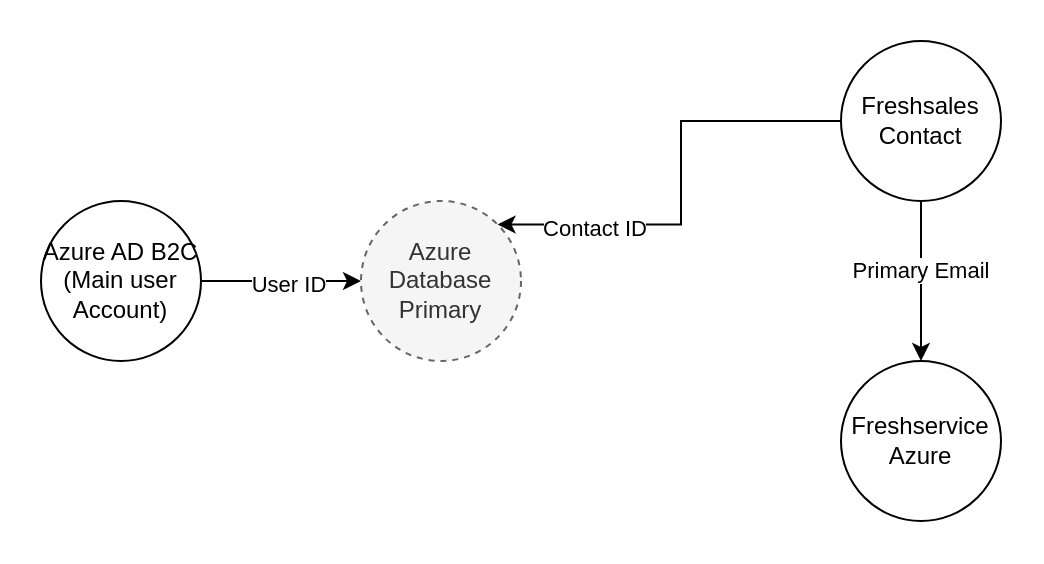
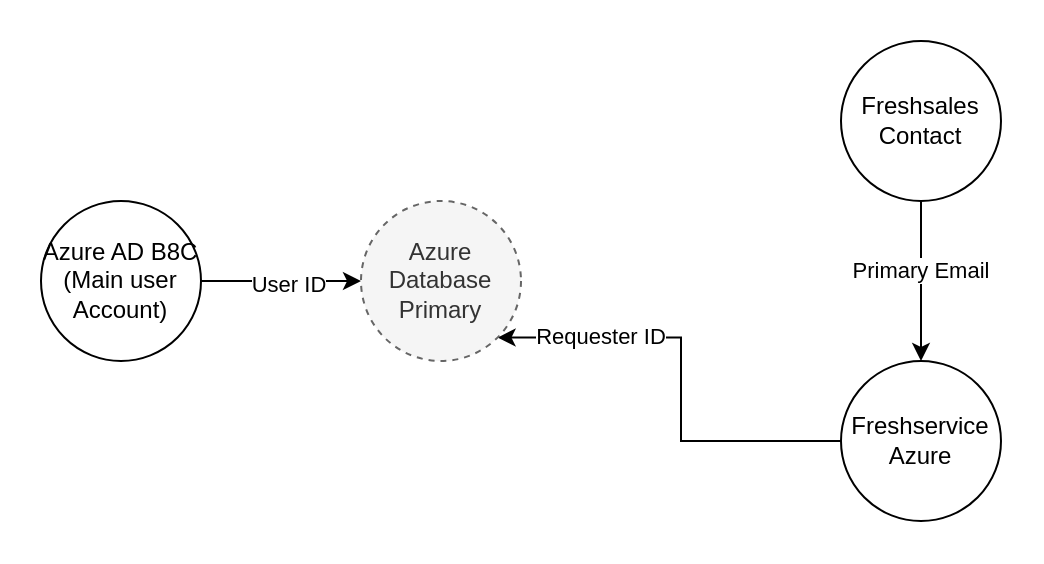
  <mxCell id="0" />
  <mxCell id="1" parent="0" />
  <mxCell id="2" style="edgeStyle=orthogonalEdgeStyle;rounded=0;orthogonalLoop=1;jettySize=auto;html=1;exitX=1;exitY=0.5;exitDx=0;exitDy=0;entryX=0;entryY=0.5;entryDx=0;entryDy=0;" edge="1" parent="1" source="4" target="13"><mxGeometry relative="1" as="geometry" /></mxCell>
  <mxCell id="3" value="User ID" style="edgeLabel;html=1;align=center;verticalAlign=middle;resizable=0;points=[];" vertex="1" connectable="0" parent="2"><mxGeometry x="0.066" y="-1" relative="1" as="geometry"><mxPoint as="offset" /></mxGeometry></mxCell>
- <mxCell id="4" value="Azure AD B2C&lt;br&gt;(Main user Account)" style="ellipse;whiteSpace=wrap;html=1;aspect=fixed;" vertex="1" parent="1"><mxGeometry y="100" width="80" height="80" as="geometry" x="20" /></mxCell>
+ <mxCell id="4" value="Azure AD B8C&lt;br&gt;(Main user Account)" style="ellipse;whiteSpace=wrap;html=1;aspect=fixed;" vertex="1" parent="1"><mxGeometry y="100" width="80" height="80" as="geometry" x="20" /></mxCell>
  <mxCell id="5" style="edgeStyle=orthogonalEdgeStyle;rounded=0;orthogonalLoop=1;jettySize=auto;html=1;exitX=0.5;exitY=1;exitDx=0;exitDy=0;entryX=0.5;entryY=0;entryDx=0;entryDy=0;" edge="1" parent="1" source="9" target="12"><mxGeometry relative="1" as="geometry" /></mxCell>
  <mxCell id="6" value="Primary Email" style="edgeLabel;html=1;align=center;verticalAlign=middle;resizable=0;points=[];" vertex="1" connectable="0" parent="5"><mxGeometry x="-0.15" y="-1" relative="1" as="geometry"><mxPoint as="offset" /></mxGeometry></mxCell>
- <mxCell id="7" style="edgeStyle=orthogonalEdgeStyle;rounded=0;orthogonalLoop=1;jettySize=auto;html=1;exitX=0;exitY=0.5;exitDx=0;exitDy=0;entryX=1;entryY=0;entryDx=0;entryDy=0;" edge="1" parent="1" source="9" target="13"><mxGeometry relative="1" as="geometry" /></mxCell>
- <mxCell id="8" value="Contact ID" style="edgeLabel;html=1;align=center;verticalAlign=middle;resizable=0;points=[];" vertex="1" connectable="0" parent="7"><mxGeometry x="0.565" y="2" relative="1" as="geometry"><mxPoint as="offset" /></mxGeometry></mxCell>
  <mxCell id="9" value="Freshsales Contact" style="ellipse;whiteSpace=wrap;html=1;aspect=fixed;" vertex="1" parent="1"><mxGeometry x="420" y="20" width="80" height="80" as="geometry" /></mxCell>
+ <mxCell id="10" style="edgeStyle=orthogonalEdgeStyle;rounded=0;orthogonalLoop=1;jettySize=auto;html=1;exitX=0;exitY=0.5;exitDx=0;exitDy=0;entryX=1;entryY=1;entryDx=0;entryDy=0;" edge="1" parent="1" source="12" target="13"><mxGeometry relative="1" as="geometry" /></mxCell>
+ <mxCell id="11" value="Requester ID" style="edgeLabel;html=1;align=center;verticalAlign=middle;resizable=0;points=[];" vertex="1" connectable="0" parent="10"><mxGeometry x="0.611" y="-1" relative="1" as="geometry"><mxPoint x="8" as="offset" /></mxGeometry></mxCell>
  <mxCell id="12" value="Freshservice&lt;br&gt;Azure" style="ellipse;whiteSpace=wrap;html=1;aspect=fixed;" vertex="1" parent="1"><mxGeometry x="420" y="180" width="80" height="80" as="geometry" /></mxCell>
  <mxCell id="13" value="Azure Database&lt;br&gt;Primary" style="ellipse;whiteSpace=wrap;html=1;aspect=fixed;fillColor=#f5f5f5;fontColor=#333333;strokeColor=#666666;dashed=1;" vertex="1" parent="1"><mxGeometry x="180" y="100" width="80" height="80" as="geometry" /></mxCell>
